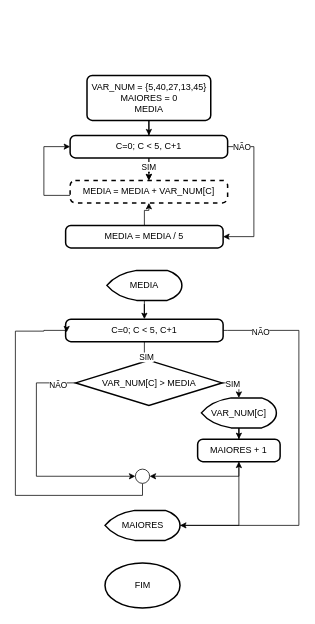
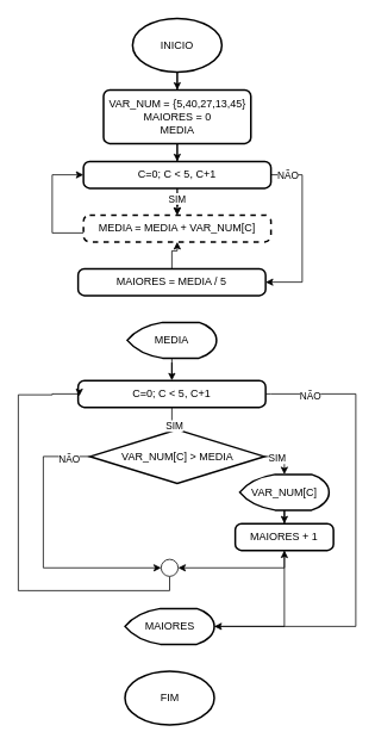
  <mxCell id="0" />
  <mxCell id="1" parent="0" />
+ <mxCell id="2" style="edgeStyle=orthogonalEdgeStyle;rounded=0;orthogonalLoop=1;jettySize=auto;html=1;" parent="1" source="3" target="6" edge="1"><mxGeometry relative="1" as="geometry" /></mxCell>
+ <mxCell id="3" value="INICIO" style="strokeWidth=2;html=1;shape=mxgraph.flowchart.start_1;whiteSpace=wrap;" parent="1" vertex="1"><mxGeometry x="148" y="20" width="100" height="60" as="geometry" /></mxCell>
  <mxCell id="4" value="FIM" style="strokeWidth=2;html=1;shape=mxgraph.flowchart.start_1;whiteSpace=wrap;" parent="1" vertex="1"><mxGeometry x="139.5" y="750" width="100" height="60" as="geometry" /></mxCell>
  <mxCell id="5" style="edgeStyle=orthogonalEdgeStyle;rounded=0;orthogonalLoop=1;jettySize=auto;html=1;" parent="1" source="6" target="12" edge="1"><mxGeometry relative="1" as="geometry" /></mxCell>
  <mxCell id="6" value="VAR_NUM =&amp;nbsp;{5,40,27,13,45}&lt;div&gt;&lt;span style=&quot;background-color: transparent; color: light-dark(rgb(0, 0, 0), rgb(255, 255, 255));&quot;&gt;MAIORES = 0&lt;/span&gt;&lt;/div&gt;&lt;div&gt;MEDIA&lt;/div&gt;" style="rounded=1;whiteSpace=wrap;html=1;absoluteArcSize=1;arcSize=14;strokeWidth=2;" parent="1" vertex="1"><mxGeometry x="115.5" y="100" width="165" height="60" as="geometry" /></mxCell>
  <mxCell id="7" style="edgeStyle=orthogonalEdgeStyle;rounded=0;orthogonalLoop=1;jettySize=auto;html=1;" parent="1" source="12" target="14" edge="1"><mxGeometry relative="1" as="geometry" /></mxCell>
  <mxCell id="8" value="" style="edgeStyle=orthogonalEdgeStyle;rounded=0;orthogonalLoop=1;jettySize=auto;html=1;" parent="1" source="12" target="14" edge="1"><mxGeometry relative="1" as="geometry" /></mxCell>
  <mxCell id="9" value="SIM" style="edgeLabel;html=1;align=center;verticalAlign=middle;resizable=0;points=[];" parent="8" vertex="1" connectable="0"><mxGeometry x="0.25" y="-1" relative="1" as="geometry"><mxPoint as="offset" /></mxGeometry></mxCell>
  <mxCell id="10" style="edgeStyle=orthogonalEdgeStyle;rounded=0;orthogonalLoop=1;jettySize=auto;html=1;entryX=1;entryY=0.5;entryDx=0;entryDy=0;" parent="1" source="12" target="16" edge="1"><mxGeometry relative="1" as="geometry"><mxPoint x="348" y="350" as="targetPoint" /><Array as="points"><mxPoint x="338" y="195" /><mxPoint x="338" y="315" /></Array></mxGeometry></mxCell>
  <mxCell id="11" value="NÃO" style="edgeLabel;html=1;align=center;verticalAlign=middle;resizable=0;points=[];" parent="10" vertex="1" connectable="0"><mxGeometry x="-0.813" relative="1" as="geometry"><mxPoint as="offset" /></mxGeometry></mxCell>
  <mxCell id="12" value="C=0; C&amp;nbsp;&amp;lt; 5, C+1" style="rounded=1;whiteSpace=wrap;html=1;absoluteArcSize=1;arcSize=14;strokeWidth=2;" parent="1" vertex="1"><mxGeometry x="93" y="180" width="210" height="30" as="geometry" /></mxCell>
  <mxCell id="13" style="edgeStyle=orthogonalEdgeStyle;rounded=0;orthogonalLoop=1;jettySize=auto;html=1;entryX=0;entryY=0.5;entryDx=0;entryDy=0;" parent="1" source="14" target="12" edge="1"><mxGeometry relative="1" as="geometry"><Array as="points"><mxPoint x="58" y="260" /><mxPoint x="58" y="195" /></Array></mxGeometry></mxCell>
  <mxCell id="14" value="MEDIA = MEDIA + VAR_NUM[C]" style="rounded=1;whiteSpace=wrap;html=1;absoluteArcSize=1;arcSize=14;strokeWidth=2;dashed=1;" parent="1" vertex="1"><mxGeometry x="93" y="240" width="210" height="30" as="geometry" /></mxCell>
  <mxCell id="15" style="edgeStyle=orthogonalEdgeStyle;rounded=0;orthogonalLoop=1;jettySize=auto;html=1;" parent="1" source="16" target="14" edge="1"><mxGeometry relative="1" as="geometry" /></mxCell>
- <mxCell id="16" value="MEDIA = MEDIA / 5" style="rounded=1;whiteSpace=wrap;html=1;absoluteArcSize=1;arcSize=14;strokeWidth=2;" parent="1" vertex="1"><mxGeometry x="87" y="300" width="210" height="30" as="geometry" /></mxCell>
+ <mxCell id="16" value="MAIORES = MEDIA / 5" style="rounded=1;whiteSpace=wrap;html=1;absoluteArcSize=1;arcSize=14;strokeWidth=2;" parent="1" vertex="1"><mxGeometry x="87" y="300" width="210" height="30" as="geometry" /></mxCell>
  <mxCell id="17" style="edgeStyle=orthogonalEdgeStyle;rounded=0;orthogonalLoop=1;jettySize=auto;html=1;" parent="1" source="18" target="19" edge="1"><mxGeometry relative="1" as="geometry" /></mxCell>
  <mxCell id="18" value="MEDIA" style="strokeWidth=2;html=1;shape=mxgraph.flowchart.display;whiteSpace=wrap;" parent="1" vertex="1"><mxGeometry x="142" y="360" width="100" height="40" as="geometry" /></mxCell>
  <mxCell id="19" value="C=0; C&amp;nbsp;&amp;lt; 5, C+1" style="rounded=1;whiteSpace=wrap;html=1;absoluteArcSize=1;arcSize=14;strokeWidth=2;" parent="1" vertex="1"><mxGeometry x="87" y="425" width="210" height="30" as="geometry" /></mxCell>
  <mxCell id="20" style="edgeStyle=orthogonalEdgeStyle;rounded=0;orthogonalLoop=1;jettySize=auto;html=1;exitX=1;exitY=0.5;exitDx=0;exitDy=0;exitPerimeter=0;" parent="1" source="22" target="24" edge="1"><mxGeometry relative="1" as="geometry" /></mxCell>
  <mxCell id="21" value="SIM" style="edgeLabel;html=1;align=center;verticalAlign=middle;resizable=0;points=[];" parent="20" vertex="1" connectable="0"><mxGeometry x="-0.356" y="-3" relative="1" as="geometry"><mxPoint y="-2" as="offset" /></mxGeometry></mxCell>
  <mxCell id="22" value="VAR_NUM[C] &amp;gt; MEDIA" style="strokeWidth=2;html=1;shape=mxgraph.flowchart.decision;whiteSpace=wrap;" parent="1" vertex="1"><mxGeometry x="100.5" y="480" width="195" height="60" as="geometry" /></mxCell>
  <mxCell id="23" style="edgeStyle=orthogonalEdgeStyle;rounded=0;orthogonalLoop=1;jettySize=auto;html=1;" parent="1" source="24" target="25" edge="1"><mxGeometry relative="1" as="geometry" /></mxCell>
  <mxCell id="24" value="VAR_NUM[C]" style="strokeWidth=2;html=1;shape=mxgraph.flowchart.display;whiteSpace=wrap;" parent="1" vertex="1"><mxGeometry x="268" y="530" width="100" height="40" as="geometry" /></mxCell>
  <mxCell id="25" value="MAIORES + 1" style="rounded=1;whiteSpace=wrap;html=1;absoluteArcSize=1;arcSize=14;strokeWidth=2;" parent="1" vertex="1"><mxGeometry x="263" y="585" width="110" height="30" as="geometry" /></mxCell>
  <mxCell id="26" style="edgeStyle=orthogonalEdgeStyle;rounded=0;orthogonalLoop=1;jettySize=auto;html=1;exitX=0.5;exitY=1;exitDx=0;exitDy=0;exitPerimeter=0;entryX=0.006;entryY=0.587;entryDx=0;entryDy=0;entryPerimeter=0;" parent="1" source="27" target="19" edge="1"><mxGeometry relative="1" as="geometry"><mxPoint x="148" y="670" as="sourcePoint" /><mxPoint x="78" y="440" as="targetPoint" /><Array as="points"><mxPoint x="190" y="660" /><mxPoint x="20" y="660" /><mxPoint x="20" y="441" /><mxPoint x="58" y="441" /><mxPoint x="58" y="440" /></Array></mxGeometry></mxCell>
  <mxCell id="27" value="" style="verticalLabelPosition=bottom;verticalAlign=top;html=1;shape=mxgraph.flowchart.on-page_reference;" parent="1" vertex="1"><mxGeometry x="180" y="625" width="19" height="19" as="geometry" /></mxCell>
  <mxCell id="28" style="edgeStyle=orthogonalEdgeStyle;rounded=0;orthogonalLoop=1;jettySize=auto;html=1;entryX=1;entryY=0.5;entryDx=0;entryDy=0;entryPerimeter=0;" parent="1" source="25" target="27" edge="1"><mxGeometry relative="1" as="geometry"><Array as="points"><mxPoint x="318" y="635" /></Array></mxGeometry></mxCell>
  <mxCell id="29" style="edgeStyle=orthogonalEdgeStyle;rounded=0;orthogonalLoop=1;jettySize=auto;html=1;entryX=0;entryY=0.5;entryDx=0;entryDy=0;entryPerimeter=0;exitX=0;exitY=0.5;exitDx=0;exitDy=0;exitPerimeter=0;" parent="1" source="22" target="27" edge="1"><mxGeometry relative="1" as="geometry"><Array as="points"><mxPoint x="48" y="510" /><mxPoint x="48" y="634" /></Array></mxGeometry></mxCell>
  <mxCell id="30" value="NÃO" style="edgeLabel;html=1;align=center;verticalAlign=middle;resizable=0;points=[];" parent="29" vertex="1" connectable="0"><mxGeometry x="-0.847" y="2" relative="1" as="geometry"><mxPoint as="offset" /></mxGeometry></mxCell>
  <mxCell id="31" style="edgeStyle=orthogonalEdgeStyle;rounded=0;orthogonalLoop=1;jettySize=auto;html=1;" parent="1" source="32" target="25" edge="1"><mxGeometry relative="1" as="geometry" /></mxCell>
  <mxCell id="32" value="MAIORES" style="strokeWidth=2;html=1;shape=mxgraph.flowchart.display;whiteSpace=wrap;" parent="1" vertex="1"><mxGeometry x="139.5" y="680" width="100" height="40" as="geometry" /></mxCell>
  <mxCell id="33" style="edgeStyle=orthogonalEdgeStyle;rounded=0;orthogonalLoop=1;jettySize=auto;html=1;entryX=0.5;entryY=0;entryDx=0;entryDy=0;entryPerimeter=0;" parent="1" source="19" target="22" edge="1"><mxGeometry relative="1" as="geometry" /></mxCell>
  <mxCell id="34" value="SIM" style="edgeLabel;html=1;align=center;verticalAlign=middle;resizable=0;points=[];" parent="33" vertex="1" connectable="0"><mxGeometry x="0.181" y="2" relative="1" as="geometry"><mxPoint y="2" as="offset" /></mxGeometry></mxCell>
  <mxCell id="35" style="edgeStyle=orthogonalEdgeStyle;rounded=0;orthogonalLoop=1;jettySize=auto;html=1;entryX=1;entryY=0.5;entryDx=0;entryDy=0;entryPerimeter=0;exitX=1;exitY=0.5;exitDx=0;exitDy=0;" parent="1" source="19" target="32" edge="1"><mxGeometry relative="1" as="geometry"><Array as="points"><mxPoint x="303" y="440" /><mxPoint x="398" y="440" /><mxPoint x="398" y="700" /></Array></mxGeometry></mxCell>
  <mxCell id="36" value="NÃO" style="edgeLabel;html=1;align=center;verticalAlign=middle;resizable=0;points=[];" parent="35" vertex="1" connectable="0"><mxGeometry x="-0.764" y="-4" relative="1" as="geometry"><mxPoint x="-12" y="-3" as="offset" /></mxGeometry></mxCell>
